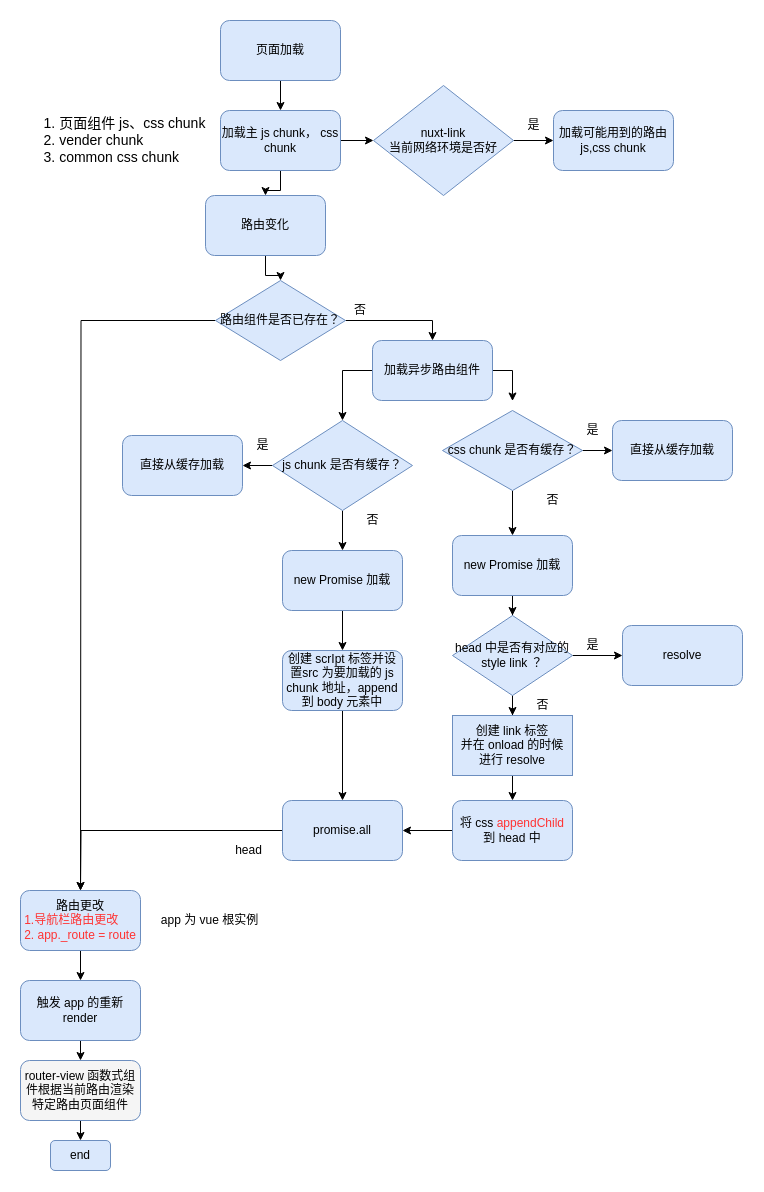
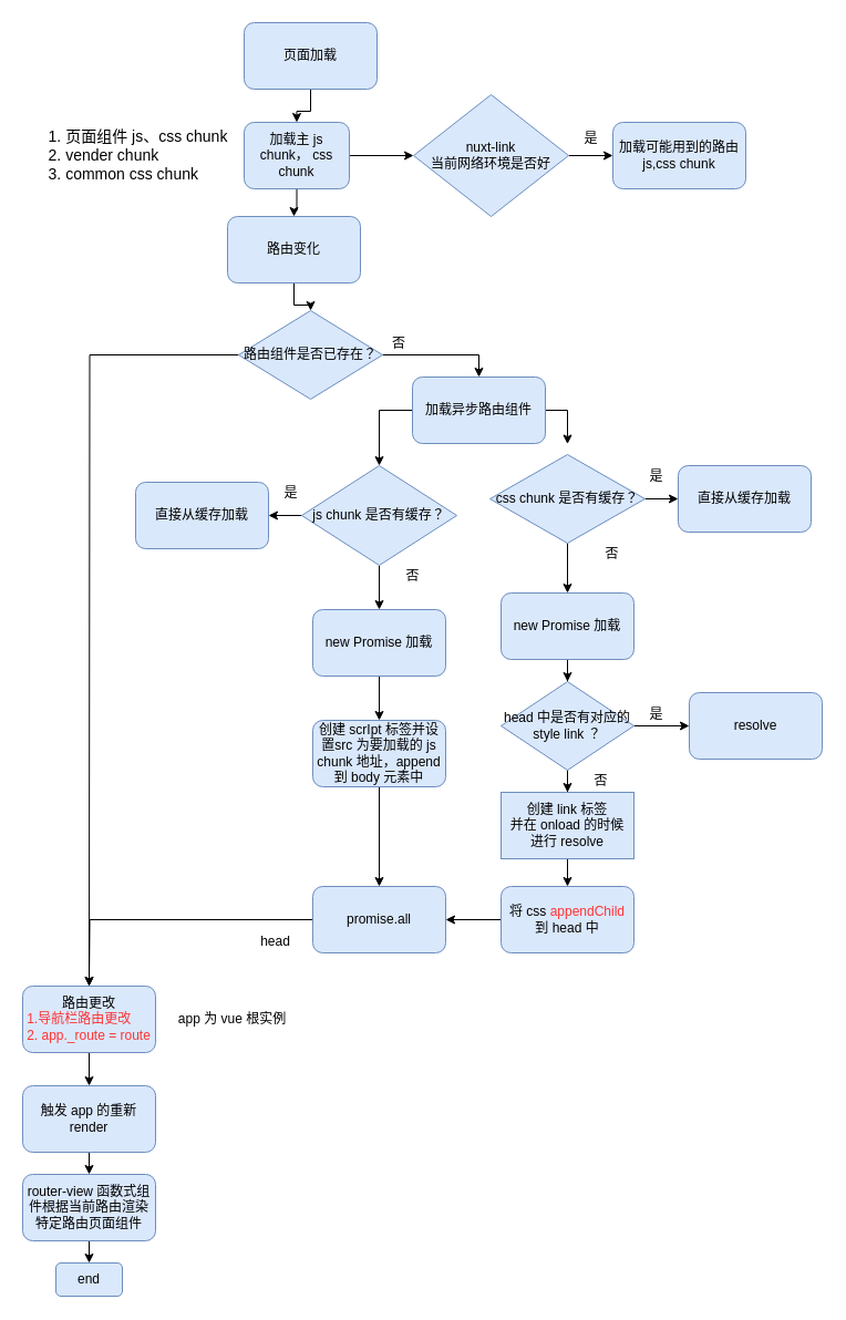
  <mxCell id="0" />
  <mxCell id="1" parent="0" />
  <mxCell id="2" value="" style="edgeStyle=orthogonalEdgeStyle;rounded=0;orthogonalLoop=1;jettySize=auto;html=1;" edge="1" parent="1" source="3" target="58"><mxGeometry relative="1" as="geometry" /></mxCell>
  <mxCell id="3" value="路由变化" style="rounded=1;whiteSpace=wrap;html=1;fillColor=#dae8fc;strokeColor=#6c8ebf;" parent="1" vertex="1"><mxGeometry x="205" y="195" width="120" height="60" as="geometry" /></mxCell>
  <mxCell id="4" style="edgeStyle=orthogonalEdgeStyle;rounded=0;orthogonalLoop=1;jettySize=auto;html=1;exitX=0;exitY=0.5;exitDx=0;exitDy=0;entryX=0.5;entryY=0;entryDx=0;entryDy=0;" parent="1" source="6" target="13" edge="1"><mxGeometry relative="1" as="geometry" /></mxCell>
  <mxCell id="5" style="edgeStyle=orthogonalEdgeStyle;rounded=0;orthogonalLoop=1;jettySize=auto;html=1;" parent="1" source="6" edge="1"><mxGeometry relative="1" as="geometry"><mxPoint x="512" y="400" as="targetPoint" /></mxGeometry></mxCell>
  <mxCell id="6" value="加载异步路由组件" style="rounded=1;whiteSpace=wrap;html=1;fillColor=#dae8fc;strokeColor=#6c8ebf;" parent="1" vertex="1"><mxGeometry x="372" y="340" width="120" height="60" as="geometry" /></mxCell>
  <mxCell id="7" value="" style="edgeStyle=orthogonalEdgeStyle;rounded=0;orthogonalLoop=1;jettySize=auto;html=1;" parent="1" source="9" target="10" edge="1"><mxGeometry relative="1" as="geometry" /></mxCell>
  <mxCell id="8" value="" style="edgeStyle=orthogonalEdgeStyle;rounded=0;orthogonalLoop=1;jettySize=auto;html=1;" parent="1" source="9" target="30" edge="1"><mxGeometry relative="1" as="geometry" /></mxCell>
  <mxCell id="9" value="css chunk 是否有缓存？" style="rhombus;whiteSpace=wrap;html=1;fillColor=#dae8fc;strokeColor=#6c8ebf;" parent="1" vertex="1"><mxGeometry x="442" y="410" width="140" height="80" as="geometry" /></mxCell>
  <mxCell id="10" value="直接从缓存加载" style="rounded=1;whiteSpace=wrap;html=1;fillColor=#dae8fc;strokeColor=#6c8ebf;" parent="1" vertex="1"><mxGeometry x="612" y="420" width="120" height="60" as="geometry" /></mxCell>
  <mxCell id="11" value="" style="edgeStyle=orthogonalEdgeStyle;rounded=0;orthogonalLoop=1;jettySize=auto;html=1;" parent="1" source="13" target="24" edge="1"><mxGeometry relative="1" as="geometry" /></mxCell>
  <mxCell id="12" value="" style="edgeStyle=orthogonalEdgeStyle;rounded=0;orthogonalLoop=1;jettySize=auto;html=1;" parent="1" source="13" target="28" edge="1"><mxGeometry relative="1" as="geometry" /></mxCell>
  <mxCell id="13" value="js chunk 是否有缓存？" style="rhombus;whiteSpace=wrap;html=1;fillColor=#dae8fc;strokeColor=#6c8ebf;" parent="1" vertex="1"><mxGeometry x="272" y="420" width="140" height="90" as="geometry" /></mxCell>
  <mxCell id="14" value="" style="edgeStyle=orthogonalEdgeStyle;rounded=0;orthogonalLoop=1;jettySize=auto;html=1;" parent="1" source="15" target="18" edge="1"><mxGeometry relative="1" as="geometry" /></mxCell>
  <mxCell id="15" value="页面加载" style="rounded=1;whiteSpace=wrap;html=1;fillColor=#dae8fc;strokeColor=#6c8ebf;" parent="1" vertex="1"><mxGeometry x="220" y="20" width="120" height="60" as="geometry" /></mxCell>
  <mxCell id="16" value="" style="edgeStyle=orthogonalEdgeStyle;rounded=0;orthogonalLoop=1;jettySize=auto;html=1;" parent="1" source="18" target="3" edge="1"><mxGeometry relative="1" as="geometry" /></mxCell>
  <mxCell id="17" value="" style="edgeStyle=orthogonalEdgeStyle;rounded=0;orthogonalLoop=1;jettySize=auto;html=1;" parent="1" source="18" target="21" edge="1"><mxGeometry relative="1" as="geometry" /></mxCell>
- <mxCell id="18" value="加载主 js chunk， css chunk" style="rounded=1;whiteSpace=wrap;html=1;fillColor=#dae8fc;strokeColor=#6c8ebf;" parent="1" vertex="1"><mxGeometry x="220" y="110" width="120" height="60" as="geometry" /></mxCell>
+ <mxCell id="18" value="加载主 js chunk， css chunk" style="rounded=1;whiteSpace=wrap;html=1;fillColor=#dae8fc;strokeColor=#6c8ebf;" parent="1" vertex="1"><mxGeometry x="220" y="110" width="95" height="60" as="geometry" /></mxCell>
  <mxCell id="19" value="&lt;div style=&quot;text-align: left ; font-size: 14px&quot;&gt;&lt;span&gt;&lt;font style=&quot;font-size: 14px&quot;&gt;1. 页面组件 js、css chunk&lt;/font&gt;&lt;/span&gt;&lt;/div&gt;&lt;div style=&quot;text-align: left ; font-size: 14px&quot;&gt;&lt;span&gt;&lt;font style=&quot;font-size: 14px&quot;&gt;2. vender chunk&lt;/font&gt;&lt;/span&gt;&lt;/div&gt;&lt;div style=&quot;text-align: left ; font-size: 14px&quot;&gt;&lt;span&gt;&lt;font style=&quot;font-size: 14px&quot;&gt;3. common css chunk&lt;/font&gt;&lt;/span&gt;&lt;/div&gt;" style="text;html=1;strokeColor=none;fillColor=none;align=center;verticalAlign=middle;whiteSpace=wrap;rounded=0;" parent="1" vertex="1"><mxGeometry x="40" y="130" width="169" height="20" as="geometry" /></mxCell>
  <mxCell id="20" value="" style="edgeStyle=orthogonalEdgeStyle;rounded=0;orthogonalLoop=1;jettySize=auto;html=1;" parent="1" source="21" target="22" edge="1"><mxGeometry relative="1" as="geometry" /></mxCell>
  <mxCell id="21" value="nuxt-link&lt;br&gt;当前网络环境是否好" style="rhombus;whiteSpace=wrap;html=1;fillColor=#dae8fc;strokeColor=#6c8ebf;" parent="1" vertex="1"><mxGeometry x="373" y="85" width="140" height="110" as="geometry" /></mxCell>
  <mxCell id="22" value="加载可能用到的路由 js,css chunk" style="rounded=1;whiteSpace=wrap;html=1;fillColor=#dae8fc;strokeColor=#6c8ebf;" parent="1" vertex="1"><mxGeometry x="553" y="110" width="120" height="60" as="geometry" /></mxCell>
  <mxCell id="23" value="是" style="text;html=1;align=center;verticalAlign=middle;resizable=0;points=[];;autosize=1;" parent="1" vertex="1"><mxGeometry x="518" y="115" width="30" height="20" as="geometry" /></mxCell>
  <mxCell id="24" value="直接从缓存加载" style="rounded=1;whiteSpace=wrap;html=1;fillColor=#dae8fc;strokeColor=#6c8ebf;" parent="1" vertex="1"><mxGeometry x="122" y="435" width="120" height="60" as="geometry" /></mxCell>
  <mxCell id="25" value="是" style="text;html=1;align=center;verticalAlign=middle;resizable=0;points=[];;autosize=1;" parent="1" vertex="1"><mxGeometry x="577" y="420" width="30" height="20" as="geometry" /></mxCell>
  <mxCell id="26" value="是" style="text;html=1;align=center;verticalAlign=middle;resizable=0;points=[];;autosize=1;" parent="1" vertex="1"><mxGeometry x="247" y="435" width="30" height="20" as="geometry" /></mxCell>
  <mxCell id="27" value="" style="edgeStyle=orthogonalEdgeStyle;rounded=0;orthogonalLoop=1;jettySize=auto;html=1;" parent="1" source="28" target="44" edge="1"><mxGeometry relative="1" as="geometry" /></mxCell>
  <mxCell id="28" value="new Promise 加载" style="rounded=1;whiteSpace=wrap;html=1;fillColor=#dae8fc;strokeColor=#6c8ebf;" parent="1" vertex="1"><mxGeometry x="282" y="550" width="120" height="60" as="geometry" /></mxCell>
  <mxCell id="29" value="" style="edgeStyle=orthogonalEdgeStyle;rounded=0;orthogonalLoop=1;jettySize=auto;html=1;" parent="1" source="30" target="35" edge="1"><mxGeometry relative="1" as="geometry" /></mxCell>
  <mxCell id="30" value="&lt;span style=&quot;white-space: normal&quot;&gt;new Promise 加载&lt;/span&gt;" style="rounded=1;whiteSpace=wrap;html=1;fillColor=#dae8fc;strokeColor=#6c8ebf;" parent="1" vertex="1"><mxGeometry x="452" y="535" width="120" height="60" as="geometry" /></mxCell>
  <mxCell id="31" value="否" style="text;html=1;align=center;verticalAlign=middle;resizable=0;points=[];;autosize=1;" parent="1" vertex="1"><mxGeometry x="357" y="510" width="30" height="20" as="geometry" /></mxCell>
  <mxCell id="32" value="否" style="text;html=1;align=center;verticalAlign=middle;resizable=0;points=[];;autosize=1;" parent="1" vertex="1"><mxGeometry x="537" y="490" width="30" height="20" as="geometry" /></mxCell>
  <mxCell id="33" value="" style="edgeStyle=orthogonalEdgeStyle;rounded=0;orthogonalLoop=1;jettySize=auto;html=1;" parent="1" source="35" target="36" edge="1"><mxGeometry relative="1" as="geometry" /></mxCell>
  <mxCell id="34" value="" style="edgeStyle=orthogonalEdgeStyle;rounded=0;orthogonalLoop=1;jettySize=auto;html=1;" parent="1" source="35" target="39" edge="1"><mxGeometry relative="1" as="geometry" /></mxCell>
  <mxCell id="35" value="head 中是否有对应的&lt;br&gt;style link ？" style="rhombus;whiteSpace=wrap;html=1;fillColor=#dae8fc;strokeColor=#6c8ebf;" parent="1" vertex="1"><mxGeometry x="452" y="615" width="120" height="80" as="geometry" /></mxCell>
  <mxCell id="36" value="resolve" style="rounded=1;whiteSpace=wrap;html=1;fillColor=#dae8fc;strokeColor=#6c8ebf;" parent="1" vertex="1"><mxGeometry x="622" y="625" width="120" height="60" as="geometry" /></mxCell>
  <mxCell id="37" value="是" style="text;html=1;align=center;verticalAlign=middle;resizable=0;points=[];;autosize=1;" parent="1" vertex="1"><mxGeometry x="577" y="635" width="30" height="20" as="geometry" /></mxCell>
  <mxCell id="38" value="" style="edgeStyle=orthogonalEdgeStyle;rounded=0;orthogonalLoop=1;jettySize=auto;html=1;" parent="1" source="39" target="41" edge="1"><mxGeometry relative="1" as="geometry" /></mxCell>
  <mxCell id="39" value="创建 link 标签&lt;br&gt;并在 onload 的时候&lt;br&gt;进行 resolve" style="whiteSpace=wrap;html=1;fillColor=#dae8fc;strokeColor=#6c8ebf;rounded=0;" parent="1" vertex="1"><mxGeometry x="452" y="715" width="120" height="60" as="geometry" /></mxCell>
  <mxCell id="40" style="edgeStyle=orthogonalEdgeStyle;rounded=0;orthogonalLoop=1;jettySize=auto;html=1;exitX=0;exitY=0.5;exitDx=0;exitDy=0;entryX=1;entryY=0.5;entryDx=0;entryDy=0;" parent="1" source="41" target="48" edge="1"><mxGeometry relative="1" as="geometry" /></mxCell>
  <mxCell id="41" value="将 css &lt;font color=&quot;#ff3333&quot;&gt;appendChild &lt;/font&gt;到 head 中" style="rounded=1;whiteSpace=wrap;html=1;fillColor=#dae8fc;strokeColor=#6c8ebf;" parent="1" vertex="1"><mxGeometry x="452" y="800" width="120" height="60" as="geometry" /></mxCell>
  <mxCell id="42" value="否" style="text;html=1;align=center;verticalAlign=middle;resizable=0;points=[];;autosize=1;" parent="1" vertex="1"><mxGeometry x="527" y="695" width="30" height="20" as="geometry" /></mxCell>
  <mxCell id="43" style="edgeStyle=orthogonalEdgeStyle;rounded=0;orthogonalLoop=1;jettySize=auto;html=1;entryX=0.5;entryY=0;entryDx=0;entryDy=0;" parent="1" source="44" target="48" edge="1"><mxGeometry relative="1" as="geometry" /></mxCell>
  <mxCell id="44" value="创建 scrIpt 标签并设置src 为要加载的 js chunk 地址，append 到 body 元素中" style="rounded=1;whiteSpace=wrap;html=1;fillColor=#dae8fc;strokeColor=#6c8ebf;" parent="1" vertex="1"><mxGeometry x="282" y="650" width="120" height="60" as="geometry" /></mxCell>
  <mxCell id="45" value="" style="edgeStyle=orthogonalEdgeStyle;rounded=0;orthogonalLoop=1;jettySize=auto;html=1;" parent="1" edge="1"><mxGeometry relative="1" as="geometry"><mxPoint x="80" y="950" as="sourcePoint" /><mxPoint x="80" y="980" as="targetPoint" /></mxGeometry></mxCell>
  <mxCell id="46" value="路由更改&lt;br&gt;&lt;div style=&quot;text-align: left&quot;&gt;&lt;span style=&quot;color: rgb(255 , 51 , 51)&quot;&gt;1.导航栏路由更改&lt;/span&gt;&lt;/div&gt;&lt;font color=&quot;#ff3333&quot;&gt;&lt;div style=&quot;text-align: left&quot;&gt;&lt;span&gt;2.&amp;nbsp;app._route = route&lt;/span&gt;&lt;/div&gt;&lt;/font&gt;" style="rounded=1;whiteSpace=wrap;html=1;fillColor=#dae8fc;strokeColor=#6c8ebf;" parent="1" vertex="1"><mxGeometry x="20" y="890" width="120" height="60" as="geometry" /></mxCell>
  <mxCell id="47" style="edgeStyle=orthogonalEdgeStyle;rounded=0;orthogonalLoop=1;jettySize=auto;html=1;entryX=0.5;entryY=0;entryDx=0;entryDy=0;" edge="1" parent="1" source="48"><mxGeometry relative="1" as="geometry"><mxPoint x="80" y="890" as="targetPoint" /></mxGeometry></mxCell>
  <mxCell id="48" value="promise.all" style="rounded=1;whiteSpace=wrap;html=1;fillColor=#dae8fc;strokeColor=#6c8ebf;" parent="1" vertex="1"><mxGeometry x="282" y="800" width="120" height="60" as="geometry" /></mxCell>
  <mxCell id="49" value="head" style="text;html=1;align=center;verticalAlign=middle;resizable=0;points=[];;autosize=1;" parent="1" vertex="1"><mxGeometry x="227.5" y="840" width="40" height="20" as="geometry" /></mxCell>
  <mxCell id="50" value="" style="edgeStyle=orthogonalEdgeStyle;rounded=0;orthogonalLoop=1;jettySize=auto;html=1;" parent="1" edge="1"><mxGeometry relative="1" as="geometry"><mxPoint x="80" y="1040" as="sourcePoint" /><mxPoint x="80" y="1060" as="targetPoint" /></mxGeometry></mxCell>
  <mxCell id="51" value="触发 app 的重新 render" style="rounded=1;whiteSpace=wrap;html=1;fillColor=#dae8fc;strokeColor=#6c8ebf;" parent="1" vertex="1"><mxGeometry x="20" y="980" width="120" height="60" as="geometry" /></mxCell>
  <mxCell id="52" value="app 为 vue 根实例" style="text;html=1;strokeColor=none;fillColor=none;align=center;verticalAlign=middle;whiteSpace=wrap;rounded=0;" parent="1" vertex="1"><mxGeometry x="157" y="910" width="105" height="20" as="geometry" /></mxCell>
  <mxCell id="53" style="edgeStyle=orthogonalEdgeStyle;rounded=0;orthogonalLoop=1;jettySize=auto;html=1;entryX=0.5;entryY=0;entryDx=0;entryDy=0;" parent="1" edge="1"><mxGeometry relative="1" as="geometry"><mxPoint x="80" y="1120" as="sourcePoint" /><mxPoint x="80" y="1140" as="targetPoint" /></mxGeometry></mxCell>
- <mxCell id="54" value="router-view 函数式组件根据当前路由渲染特定路由页面组件" style="rounded=1;whiteSpace=wrap;html=1;fillColor=#f5f5f5;strokeColor=#6c8ebf;" parent="1" vertex="1"><mxGeometry x="20" y="1060" width="120" height="60" as="geometry" /></mxCell>
+ <mxCell id="54" value="router-view 函数式组件根据当前路由渲染特定路由页面组件" style="rounded=1;whiteSpace=wrap;html=1;fillColor=#dae8fc;strokeColor=#6c8ebf;" parent="1" vertex="1"><mxGeometry x="20" y="1060" width="120" height="60" as="geometry" /></mxCell>
  <mxCell id="55" value="end" style="rounded=1;whiteSpace=wrap;html=1;fillColor=#dae8fc;strokeColor=#6c8ebf;" parent="1" vertex="1"><mxGeometry x="50" y="1140" width="60" height="30" as="geometry" /></mxCell>
  <mxCell id="56" style="edgeStyle=orthogonalEdgeStyle;rounded=0;orthogonalLoop=1;jettySize=auto;html=1;entryX=0.5;entryY=0;entryDx=0;entryDy=0;" edge="1" parent="1" source="58" target="6"><mxGeometry relative="1" as="geometry" /></mxCell>
  <mxCell id="57" style="edgeStyle=orthogonalEdgeStyle;rounded=0;orthogonalLoop=1;jettySize=auto;html=1;entryX=0.5;entryY=0;entryDx=0;entryDy=0;" edge="1" parent="1" source="58"><mxGeometry relative="1" as="geometry"><mxPoint x="80" y="890" as="targetPoint" /></mxGeometry></mxCell>
  <mxCell id="58" value="路由组件是否已存在？" style="rhombus;whiteSpace=wrap;html=1;fillColor=#dae8fc;strokeColor=#6c8ebf;" vertex="1" parent="1"><mxGeometry x="215" y="280" width="130" height="80" as="geometry" /></mxCell>
  <mxCell id="59" value="否" style="text;html=1;resizable=0;points=[];autosize=1;align=left;verticalAlign=top;spacingTop=-4;" vertex="1" parent="1"><mxGeometry x="352" y="300" width="30" height="20" as="geometry" /></mxCell>
